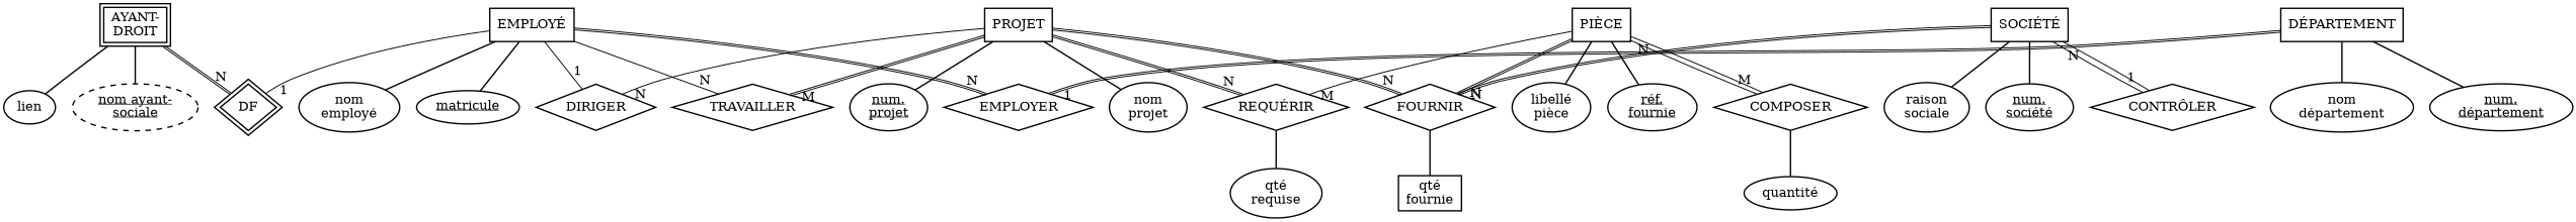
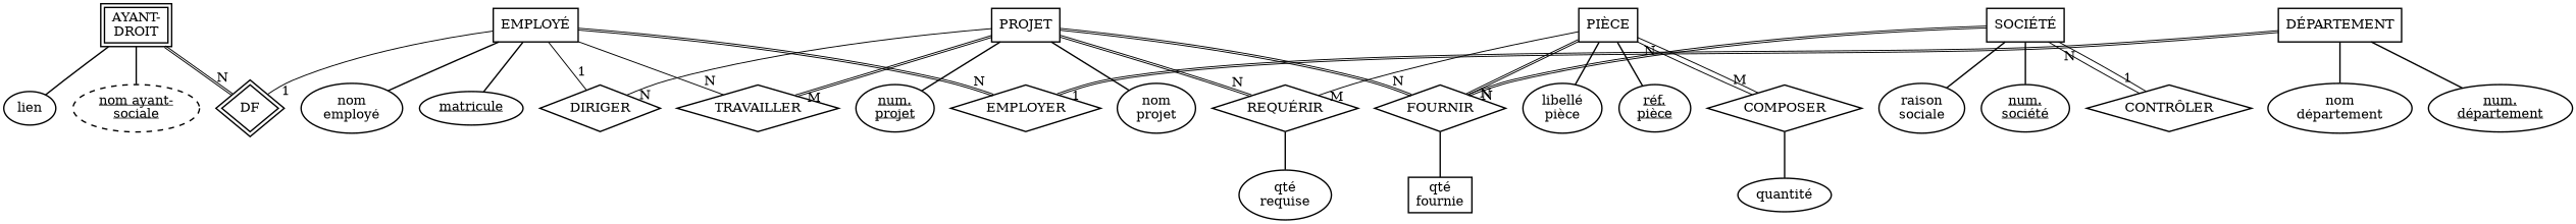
  graph {
    node [fillcolor="#FFFFFF" penwidth=1.5 shape=oval style=filled]
    edge [penwidth=1 labeldistance=2]
    n1 [label="AYANT-\nDROIT" peripheries=2 shape=box]
    n2 [label=lien]
    n3 [label=<<u>nom ayant-<br/>sociale</u>> style="dashed,filled"]
    n4 [height=0.7 label=DF peripheries=2 shape=diamond]
    n5 [label="PIÈCE" shape=box]
    n6 [label="libellé\npièce"]
-   n7 [label=<<u>réf.<br/>fournie</u>>]
+   n7 [label=<<u>réf.<br/>pièce</u>>]
    n8 [height=0.7 label="REQUÉRIR" shape=diamond]
    n9 [height=0.7 label=COMPOSER shape=diamond]
    n10 [height=0.7 label=FOURNIR shape=diamond]
    n11 [label="qté\nrequise"]
    n12 [label="quantité"]
    n13 [label="qté\nfournie" shape=box]
    n14 [label="EMPLOYÉ" shape=box]
    n15 [label="nom\nemployé"]
    n16 [label=<<u>matricule</u>>]
    n17 [height=0.7 label=DIRIGER shape=diamond]
    n18 [height=0.7 label=EMPLOYER shape=diamond]
    n19 [height=0.7 label=TRAVAILLER shape=diamond]
    n20 [label=PROJET shape=box]
    n21 [label="nom\nprojet"]
    n22 [label=<<u>num.<br/>projet</u>>]
    n23 [label="DÉPARTEMENT" shape=box]
    n24 [label="nom\ndépartement"]
    n25 [label=<<u>num.<br/>département</u>>]
    n26 [label="SOCIÉTÉ" shape=box]
    n27 [label="raison\nsociale"]
    n28 [label=<<u>num.<br/>société</u>>]
    n29 [height=0.7 label="CONTRÔLER" shape=diamond]
    n1 -- n2 [penwidth=1.5 labeldistance=""]
    n1 -- n3 [penwidth=1.5 labeldistance=""]
    n1 -- n4 [color="#000000:#000000" headlabel=N]
    n5 -- n6 [penwidth=1.5 labeldistance=""]
    n5 -- n7 [penwidth=1.5 labeldistance=""]
    n5 -- n8 [color="#000000" headlabel=M]
    n5 -- n9 [color="#000000" headlabel=M]
    n5 -- n10 [color="#000000:#000000" headlabel=N]
    n8 -- n11 [color="#000000" penwidth=1.5 labeldistance=""]
    n9 -- n5 [color="#000000" headlabel=N]
    n9 -- n12 [color="#000000" penwidth=1.5 labeldistance=""]
    n10 -- n13 [color="#000000" penwidth=1.5 labeldistance=""]
    n14 -- n4 [color="#000000" headlabel=1]
    n14 -- n15 [penwidth=1.5 labeldistance=""]
    n14 -- n16 [penwidth=1.5 labeldistance=""]
    n14 -- n17 [color="#000000" headlabel=1]
    n14 -- n18 [color="#000000:#000000" headlabel=N]
    n14 -- n19 [color="#000000" headlabel=N]
    n20 -- n8 [color="#000000:#000000" headlabel=N]
    n20 -- n10 [color="#000000:#000000" headlabel=N]
    n20 -- n17 [color="#000000" headlabel=N]
    n20 -- n19 [color="#000000:#000000" headlabel=M]
    n20 -- n21 [penwidth=1.5 labeldistance=""]
    n20 -- n22 [penwidth=1.5 labeldistance=""]
    n23 -- n18 [color="#000000:#000000" headlabel=1]
    n23 -- n24 [penwidth=1.5 labeldistance=""]
    n23 -- n25 [penwidth=1.5 labeldistance=""]
    n26 -- n10 [color="#000000:#000000" headlabel=N]
    n26 -- n27 [penwidth=1.5 labeldistance=""]
    n26 -- n28 [penwidth=1.5 labeldistance=""]
    n26 -- n29 [color="#000000" headlabel=1]
    n29 -- n26 [color="#000000" headlabel=N]
  }
